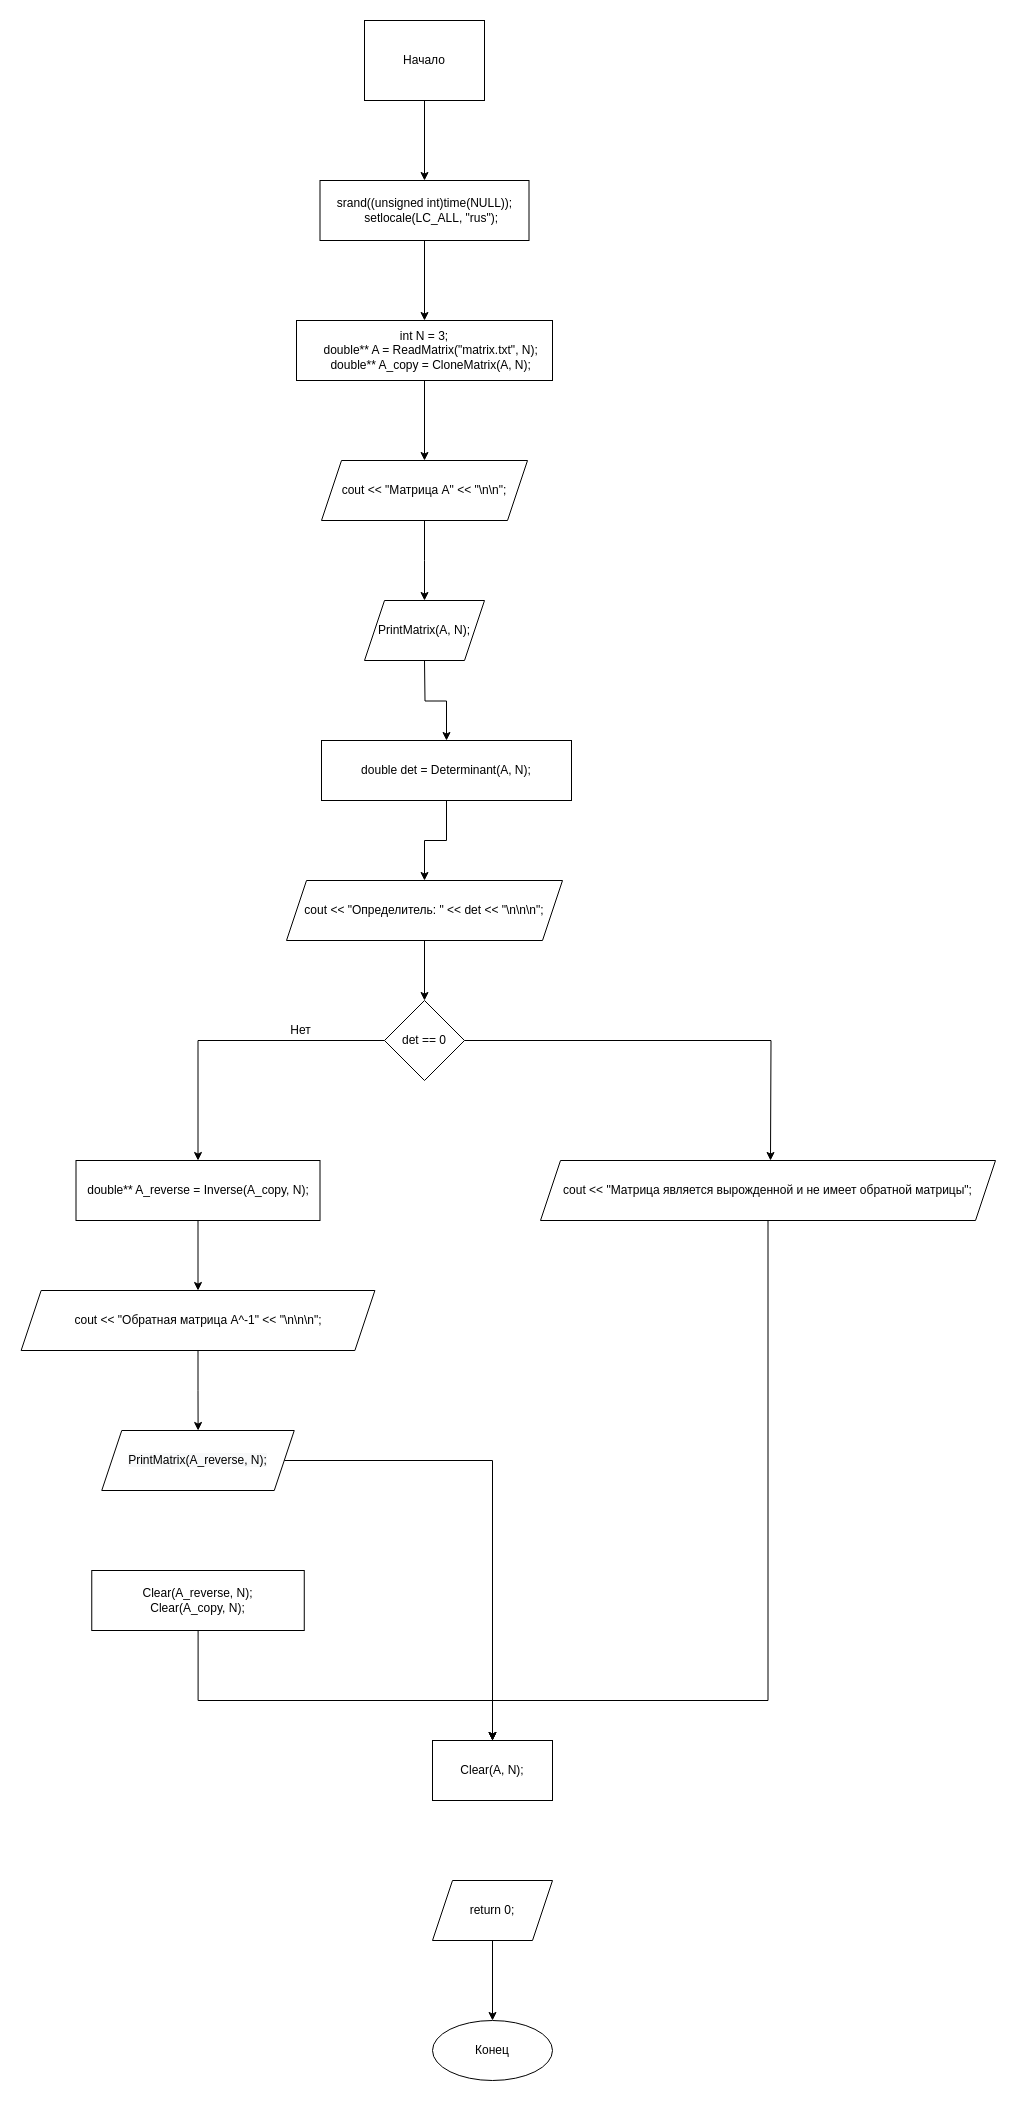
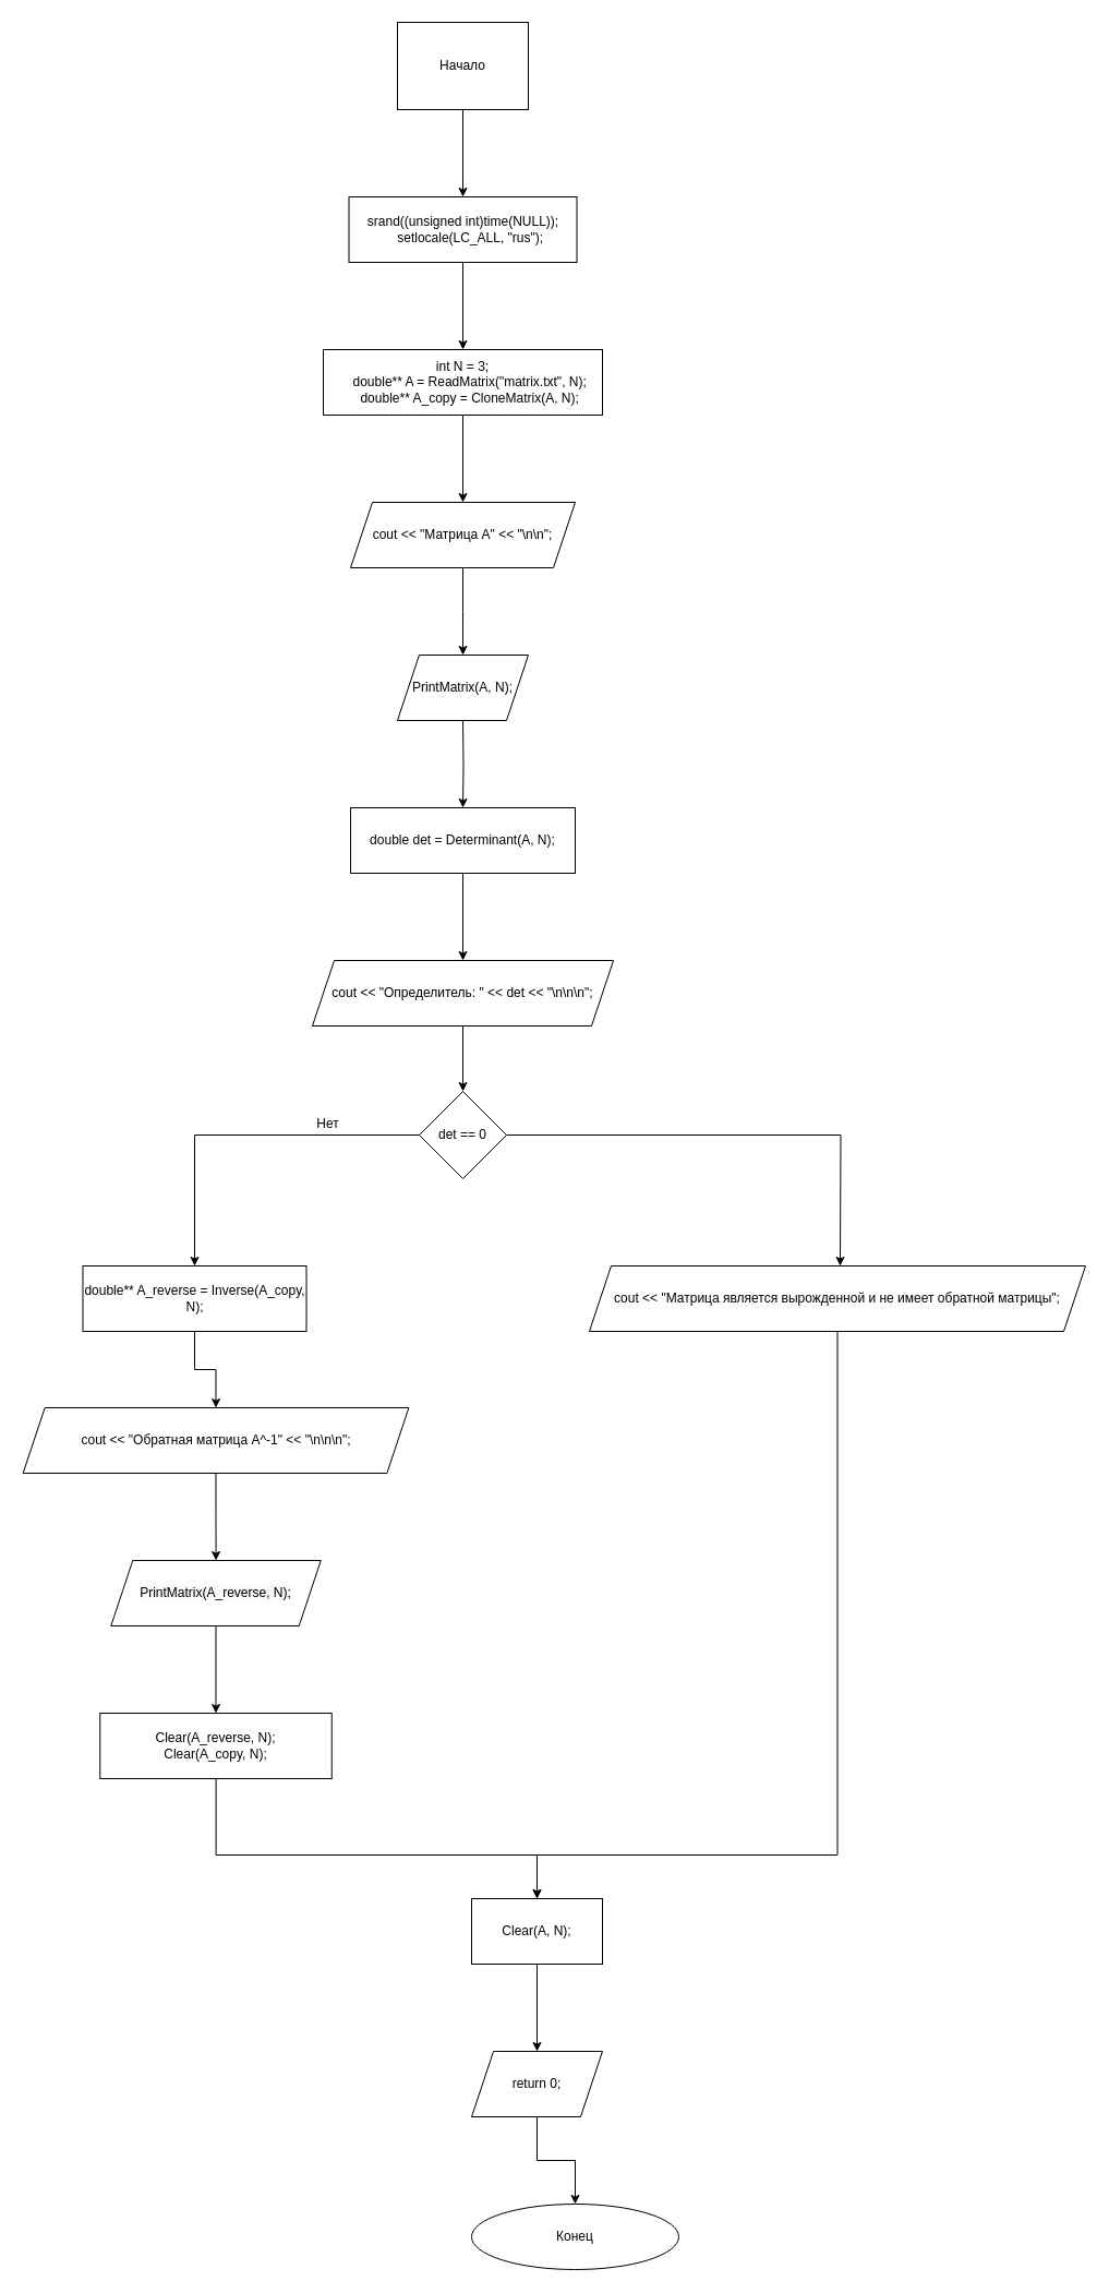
  <mxCell id="0" />
  <mxCell id="1" parent="0" />
  <mxCell id="2" value="" style="edgeStyle=orthogonalEdgeStyle;rounded=0;orthogonalLoop=1;jettySize=auto;html=1;" edge="1" parent="1" source="3" target="5"><mxGeometry relative="1" as="geometry" /></mxCell>
  <mxCell id="3" value="Начало" style="whiteSpace=wrap;html=1;rounded=0;" vertex="1" parent="1"><mxGeometry x="364" y="20" width="120" height="80" as="geometry" /></mxCell>
  <mxCell id="4" value="" style="edgeStyle=orthogonalEdgeStyle;rounded=0;orthogonalLoop=1;jettySize=auto;html=1;" edge="1" parent="1" source="5" target="7"><mxGeometry relative="1" as="geometry" /></mxCell>
  <mxCell id="5" value="srand((unsigned int)time(NULL));&#10;    setlocale(LC_ALL, &quot;rus&quot;);" style="whiteSpace=wrap;html=1;" vertex="1" parent="1"><mxGeometry x="319.5" y="180" width="209" height="60" as="geometry" /></mxCell>
  <mxCell id="6" value="" style="edgeStyle=orthogonalEdgeStyle;rounded=0;orthogonalLoop=1;jettySize=auto;html=1;" edge="1" parent="1" source="7" target="19"><mxGeometry relative="1" as="geometry" /></mxCell>
  <mxCell id="7" value="int N = 3;&#10;    double** A = ReadMatrix(&quot;matrix.txt&quot;, N);&#10;    double** A_copy = CloneMatrix(A, N);" style="whiteSpace=wrap;html=1;" vertex="1" parent="1"><mxGeometry x="296" y="320" width="256" height="60" as="geometry" /></mxCell>
  <mxCell id="8" value="" style="edgeStyle=orthogonalEdgeStyle;rounded=0;orthogonalLoop=1;jettySize=auto;html=1;" edge="1" parent="1" source="10"><mxGeometry relative="1" as="geometry"><mxPoint x="770" y="1160" as="targetPoint" /></mxGeometry></mxCell>
  <mxCell id="9" value="" style="edgeStyle=orthogonalEdgeStyle;rounded=0;orthogonalLoop=1;jettySize=auto;html=1;" edge="1" parent="1" source="10" target="12"><mxGeometry relative="1" as="geometry" /></mxCell>
  <mxCell id="10" value="det == 0" style="rhombus;whiteSpace=wrap;html=1;" vertex="1" parent="1"><mxGeometry x="384" y="1000" width="80" height="80" as="geometry" /></mxCell>
  <mxCell id="11" value="" style="edgeStyle=orthogonalEdgeStyle;rounded=0;orthogonalLoop=1;jettySize=auto;html=1;" edge="1" parent="1" source="12" target="17"><mxGeometry relative="1" as="geometry" /></mxCell>
- <mxCell id="12" value="double** A_reverse = Inverse(A_copy, N);" style="whiteSpace=wrap;html=1;" vertex="1" parent="1"><mxGeometry x="75.5" y="1160" width="244" height="60" as="geometry" /></mxCell>
+ <mxCell id="12" value="double** A_reverse = Inverse(A_copy, N);" style="whiteSpace=wrap;html=1;" vertex="1" parent="1"><mxGeometry x="75.5" y="1160" width="205" height="60" as="geometry" /></mxCell>
  <mxCell id="13" value="Нет" style="text;html=1;align=center;verticalAlign=middle;resizable=0;points=[];autosize=1;strokeColor=none;fillColor=none;" vertex="1" parent="1"><mxGeometry x="280" y="1020" width="40" height="20" as="geometry" /></mxCell>
  <mxCell id="14" style="edgeStyle=orthogonalEdgeStyle;rounded=0;orthogonalLoop=1;jettySize=auto;html=1;entryX=0.5;entryY=0;entryDx=0;entryDy=0;" edge="1" parent="1" source="15" target="31"><mxGeometry relative="1" as="geometry"><mxPoint x="490" y="1700" as="targetPoint" /><Array as="points"><mxPoint x="768" y="1700" /><mxPoint x="492" y="1700" /></Array></mxGeometry></mxCell>
  <mxCell id="15" value="cout &lt;&lt; &quot;Матрица является вырожденной и не имеет обратной матрицы&quot;;" style="shape=parallelogram;perimeter=parallelogramPerimeter;whiteSpace=wrap;html=1;fixedSize=1;" vertex="1" parent="1"><mxGeometry x="540" y="1160" width="455" height="60" as="geometry" /></mxCell>
  <mxCell id="16" value="" style="edgeStyle=orthogonalEdgeStyle;rounded=0;orthogonalLoop=1;jettySize=auto;html=1;" edge="1" parent="1" source="17" target="27"><mxGeometry relative="1" as="geometry" /></mxCell>
  <mxCell id="17" value="cout &lt;&lt; &quot;Обратная матрица A^-1&quot; &lt;&lt; &quot;\n\n\n&quot;;" style="shape=parallelogram;perimeter=parallelogramPerimeter;whiteSpace=wrap;html=1;fixedSize=1;" vertex="1" parent="1"><mxGeometry x="20.63" y="1290" width="353.75" height="60" as="geometry" /></mxCell>
  <mxCell id="18" value="" style="edgeStyle=orthogonalEdgeStyle;rounded=0;orthogonalLoop=1;jettySize=auto;html=1;" edge="1" parent="1" source="19"><mxGeometry relative="1" as="geometry"><mxPoint x="424" y="600" as="targetPoint" /></mxGeometry></mxCell>
  <mxCell id="19" value="cout &lt;&lt; &quot;Матрица A&quot; &lt;&lt; &quot;\n\n&quot;;" style="shape=parallelogram;perimeter=parallelogramPerimeter;whiteSpace=wrap;html=1;fixedSize=1;" vertex="1" parent="1"><mxGeometry x="321" y="460" width="206" height="60" as="geometry" /></mxCell>
  <mxCell id="20" value="" style="edgeStyle=orthogonalEdgeStyle;rounded=0;orthogonalLoop=1;jettySize=auto;html=1;" edge="1" parent="1" target="22"><mxGeometry relative="1" as="geometry"><mxPoint x="424" y="660" as="sourcePoint" /></mxGeometry></mxCell>
  <mxCell id="21" value="" style="edgeStyle=orthogonalEdgeStyle;rounded=0;orthogonalLoop=1;jettySize=auto;html=1;" edge="1" parent="1" source="22" target="25"><mxGeometry relative="1" as="geometry" /></mxCell>
- <mxCell id="22" value="double det = Determinant(A, N);" style="whiteSpace=wrap;html=1;" vertex="1" parent="1"><mxGeometry x="321" y="740" width="250" height="60" as="geometry" /></mxCell>
+ <mxCell id="22" value="double det = Determinant(A, N);" style="whiteSpace=wrap;html=1;" vertex="1" parent="1"><mxGeometry x="321" y="740" width="206" height="60" as="geometry" /></mxCell>
  <mxCell id="23" value="PrintMatrix(A, N);" style="shape=parallelogram;perimeter=parallelogramPerimeter;whiteSpace=wrap;html=1;fixedSize=1;" vertex="1" parent="1"><mxGeometry x="364" y="600" width="120" height="60" as="geometry" /></mxCell>
  <mxCell id="24" style="edgeStyle=orthogonalEdgeStyle;rounded=0;orthogonalLoop=1;jettySize=auto;html=1;entryX=0.5;entryY=0;entryDx=0;entryDy=0;" edge="1" parent="1" source="25" target="10"><mxGeometry relative="1" as="geometry" /></mxCell>
  <mxCell id="25" value="cout &lt;&lt; &quot;Определитель: &quot; &lt;&lt; det &lt;&lt; &quot;\n\n\n&quot;;" style="shape=parallelogram;perimeter=parallelogramPerimeter;whiteSpace=wrap;html=1;fixedSize=1;" vertex="1" parent="1"><mxGeometry x="286" y="880" width="276" height="60" as="geometry" /></mxCell>
- <mxCell id="26" value="" style="edgeStyle=orthogonalEdgeStyle;rounded=0;orthogonalLoop=1;jettySize=auto;html=1;" edge="1" parent="1" source="27" target="31"><mxGeometry relative="1" as="geometry" /></mxCell>
+ <mxCell id="26" value="" style="edgeStyle=orthogonalEdgeStyle;rounded=0;orthogonalLoop=1;jettySize=auto;html=1;" edge="1" parent="1" source="27" target="29"><mxGeometry relative="1" as="geometry" /></mxCell>
  <mxCell id="27" value="&#10;&#10;&lt;span style=&quot;color: rgb(0, 0, 0); font-family: helvetica; font-size: 12px; font-style: normal; font-weight: 400; letter-spacing: normal; text-align: center; text-indent: 0px; text-transform: none; word-spacing: 0px; background-color: rgb(248, 249, 250); display: inline; float: none;&quot;&gt;PrintMatrix(A_reverse, N);&lt;/span&gt;&#10;&#10;" style="shape=parallelogram;perimeter=parallelogramPerimeter;whiteSpace=wrap;html=1;fixedSize=1;" vertex="1" parent="1"><mxGeometry x="101.25" y="1430" width="192.5" height="60" as="geometry" /></mxCell>
  <mxCell id="28" style="edgeStyle=orthogonalEdgeStyle;rounded=0;orthogonalLoop=1;jettySize=auto;html=1;entryX=0.5;entryY=0;entryDx=0;entryDy=0;" edge="1" parent="1" source="29" target="31"><mxGeometry relative="1" as="geometry"><mxPoint x="490" y="1720" as="targetPoint" /><Array as="points"><mxPoint x="198" y="1700" /><mxPoint x="492" y="1700" /></Array></mxGeometry></mxCell>
  <mxCell id="29" value="Clear(A_reverse, N);&lt;br&gt;Clear(A_copy, N);" style="whiteSpace=wrap;html=1;" vertex="1" parent="1"><mxGeometry x="91.26" y="1570" width="212.5" height="60" as="geometry" /></mxCell>
+ <mxCell id="30" value="" style="edgeStyle=orthogonalEdgeStyle;rounded=0;orthogonalLoop=1;jettySize=auto;html=1;" edge="1" parent="1" source="31" target="33"><mxGeometry relative="1" as="geometry" /></mxCell>
  <mxCell id="31" value="Clear(A, N);" style="rounded=0;whiteSpace=wrap;html=1;" vertex="1" parent="1"><mxGeometry x="432" y="1740" width="120" height="60" as="geometry" /></mxCell>
  <mxCell id="32" value="" style="edgeStyle=orthogonalEdgeStyle;rounded=0;orthogonalLoop=1;jettySize=auto;html=1;" edge="1" parent="1" source="33" target="34"><mxGeometry relative="1" as="geometry" /></mxCell>
  <mxCell id="33" value="return 0;" style="shape=parallelogram;perimeter=parallelogramPerimeter;whiteSpace=wrap;html=1;fixedSize=1;rounded=0;" vertex="1" parent="1"><mxGeometry x="432" y="1880" width="120" height="60" as="geometry" /></mxCell>
- <mxCell id="34" value="Конец" style="ellipse;whiteSpace=wrap;html=1;rounded=0;" vertex="1" parent="1"><mxGeometry x="432" y="2020" width="120" height="60" as="geometry" /></mxCell>
+ <mxCell id="34" value="Конец" style="ellipse;whiteSpace=wrap;html=1;rounded=0;" vertex="1" parent="1"><mxGeometry x="432" y="2020" width="190" height="60" as="geometry" /></mxCell>
